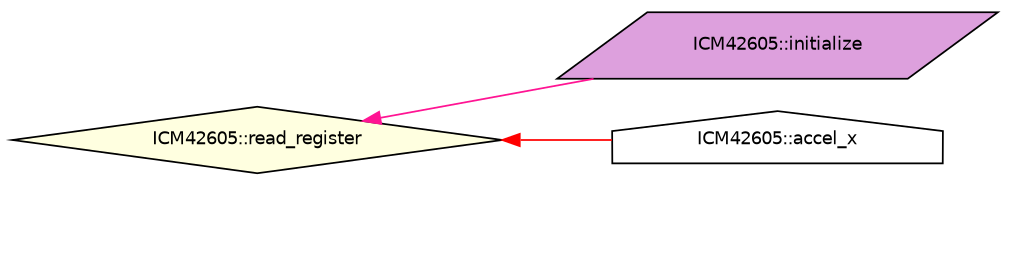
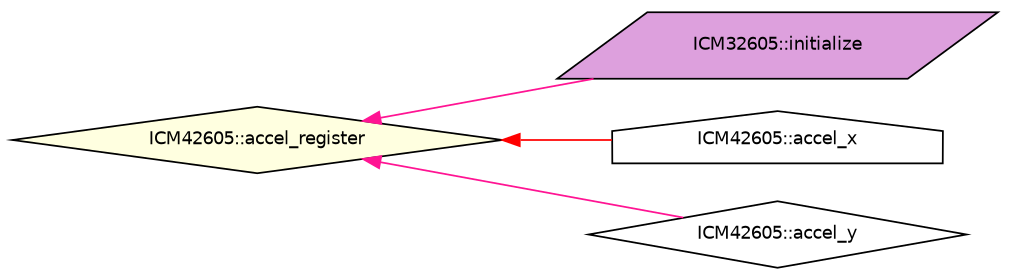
  digraph {
    rankdir=LR
    node [color=black fillcolor=white fontname=Helvetica fontsize=10 shape=diamond style=filled]
    edge [color=deeppink dir=back fontname=Helvetica fontsize=10 labelfontname=Helvetica labelfontsize=10 style=solid]
-   n1 [fillcolor=lightyellow fontcolor=black height=0.2 label="ICM42605::read_register" width=0.4]
-   n2 [fillcolor=plum height=0.2 label="ICM42605::initialize" shape=parallelogram width=0.4]
+   n1 [fillcolor=lightyellow fontcolor=black height=0.2 label="ICM42605::accel_register" width=0.4]
+   n2 [fillcolor=plum height=0.2 label="ICM32605::initialize" shape=parallelogram width=0.4]
    n3 [height=0.2 label="ICM42605::accel_x" shape=house width=0.4]
+   n4 [height=0.2 label="ICM42605::accel_y" width=0.4]
    n1 -> n2
    n1 -> n3 [color=red]
+   n1 -> n4
  }
